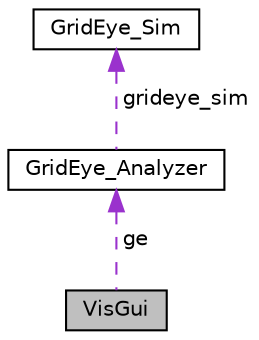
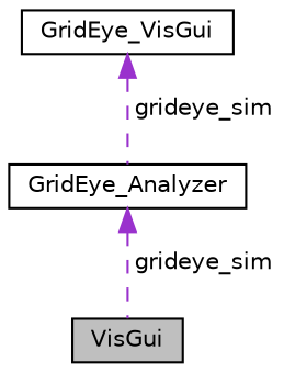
  digraph {
    node [color=black fillcolor=white fontname=Helvetica fontsize=10 shape=record style=filled]
    edge [color=darkorchid3 dir=back fontname=Helvetica fontsize=10 labelfontname=Helvetica labelfontsize=10 style=dashed]
    n1 [fillcolor=grey75 fontcolor=black height=0.2 label=VisGui width=0.4]
    n2 [height=0.2 label=GridEye_Analyzer width=0.4]
-   n3 [height=0.2 label=GridEye_Sim width=0.4]
-   n2 -> n1 [label=" ge"]
+   n3 [height=0.2 label=GridEye_VisGui width=0.4]
+   n2 -> n1 [label=" grideye_sim"]
    n3 -> n2 [label=" grideye_sim"]
  }
